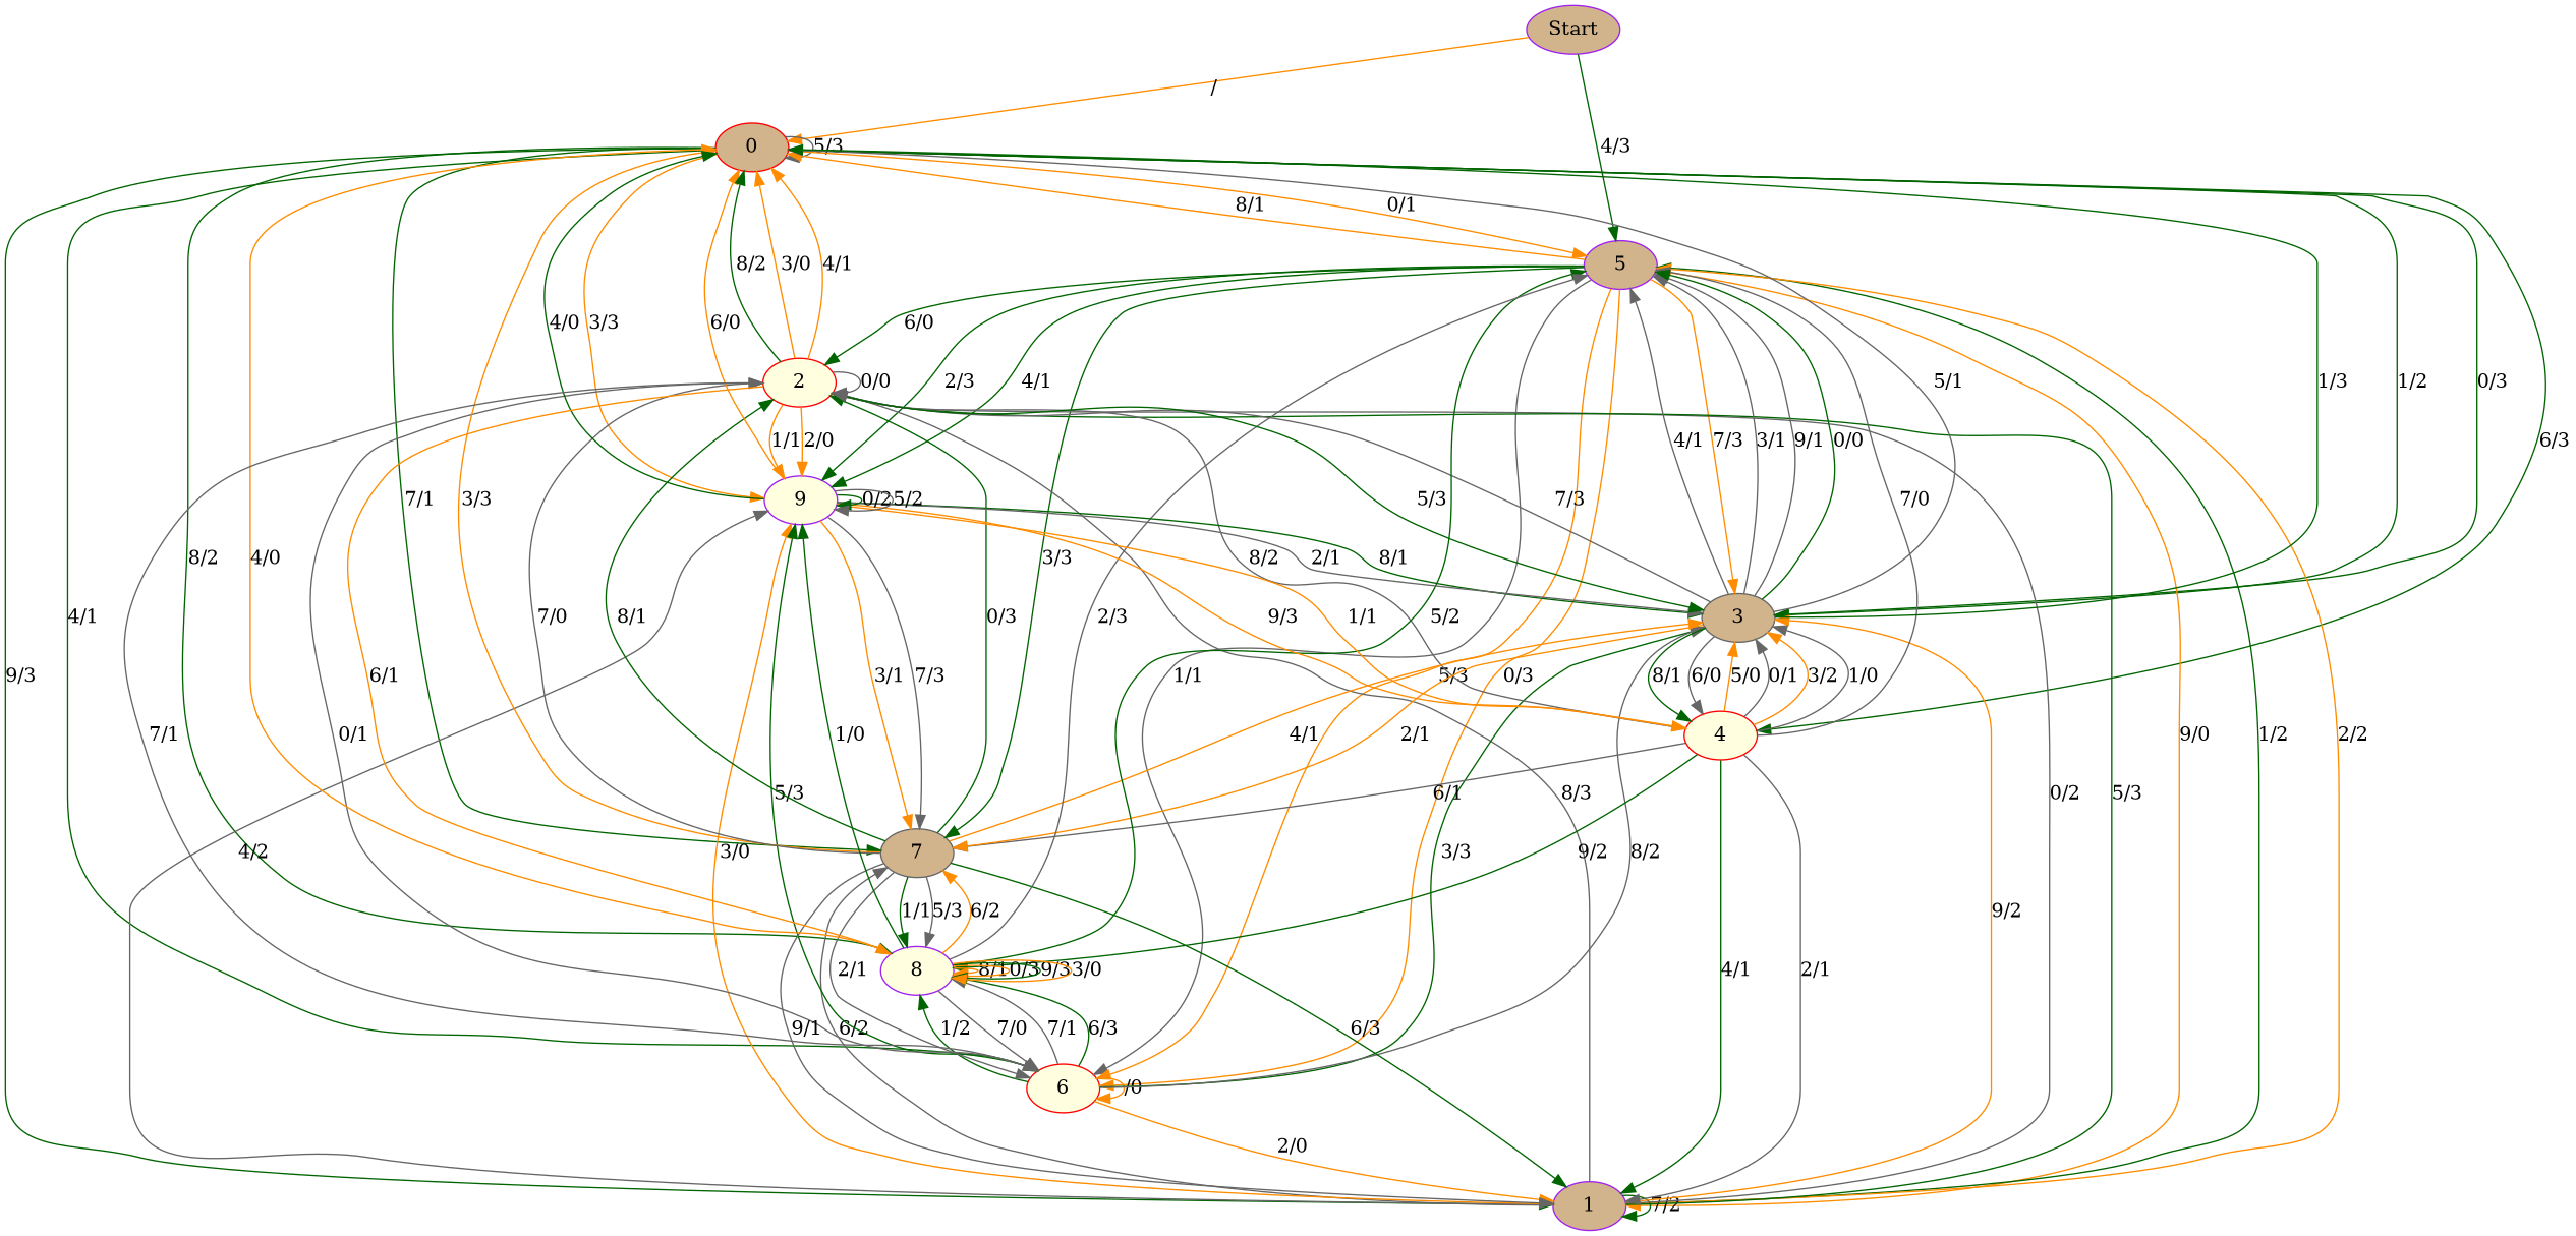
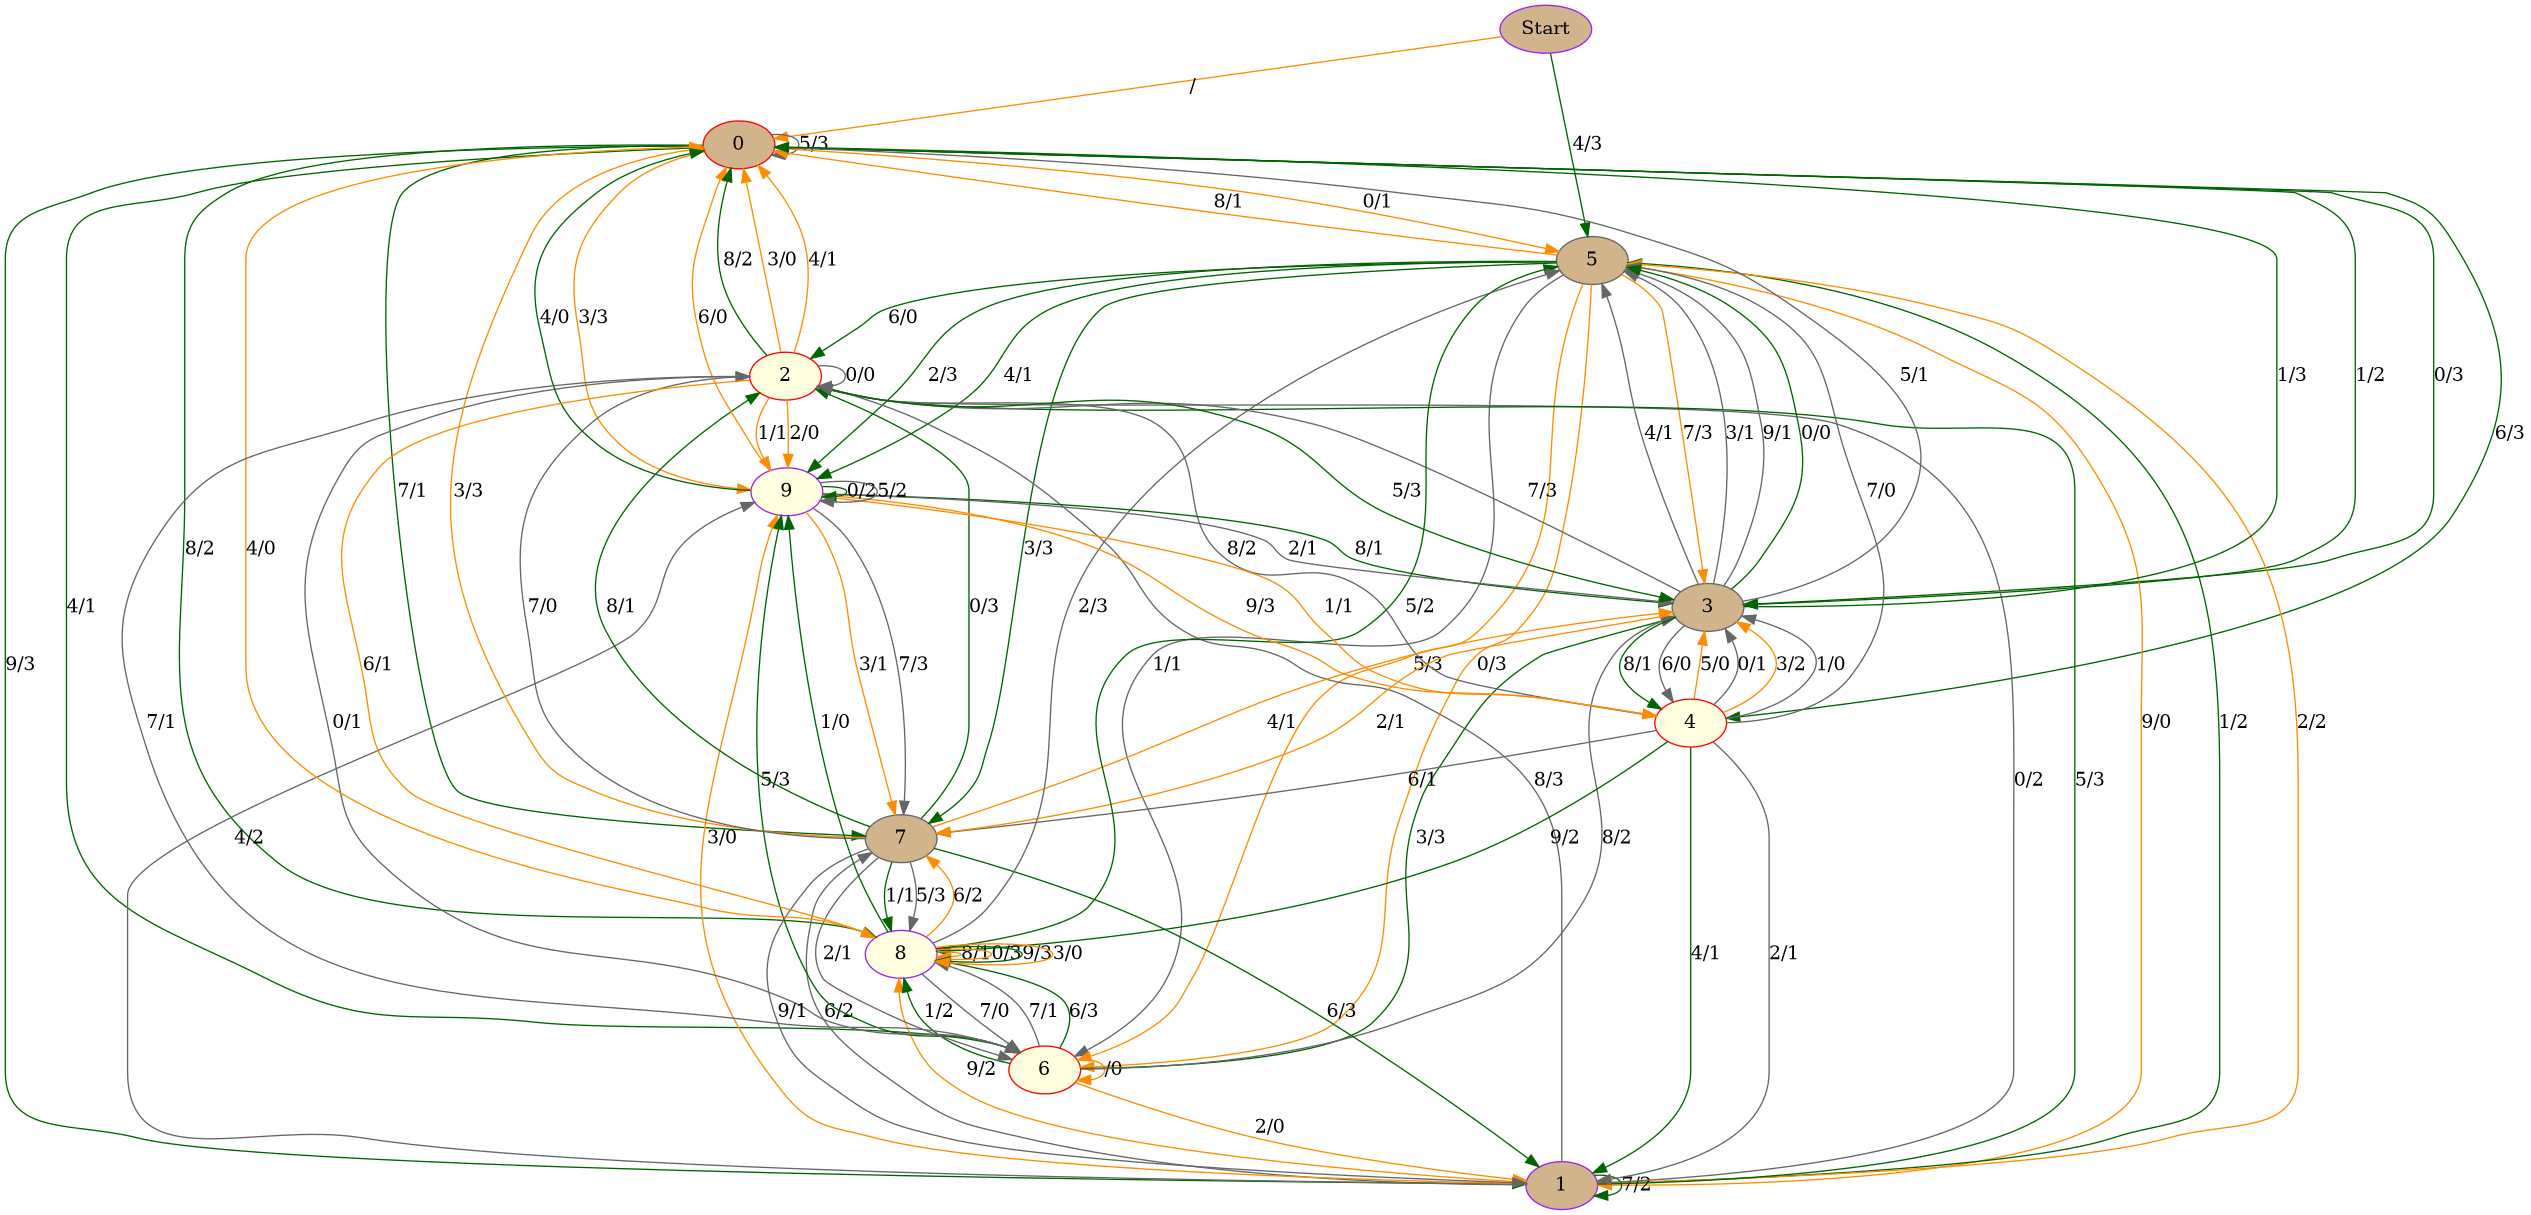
  digraph {
    node [color=purple fillcolor=tan style=filled]
    edge [color=darkgreen]
    Start
    0 [color=red]
-   5
+   5 [color=gray40]
    1
    6 [color=red fillcolor=lightyellow]
    4 [color=red fillcolor=lightyellow]
    7 [color=gray40]
    3 [color=gray40]
    8 [fillcolor=lightyellow]
    9 [fillcolor=lightyellow]
    2 [color=red fillcolor=lightyellow]
    Start -> 0 [color=darkorange label="/"]
    Start -> 5 [label="4/3"]
    0 -> 0 [color=gray40 label="5/3"]
    0 -> 5 [color=darkorange label="0/1"]
    0 -> 1 [label="9/3"]
    0 -> 6 [label="4/1"]
    0 -> 4 [label="6/3"]
    0 -> 7 [label="7/1"]
    0 -> 3 [label="1/2"]
    0 -> 3 [label="0/3"]
    0 -> 8 [label="8/2"]
    0 -> 9 [color=darkorange label="3/3"]
    5 -> 0 [color=darkorange label="8/1"]
    5 -> 1 [color=darkorange label="9/0"]
    5 -> 6 [color=gray40 label="1/1"]
    5 -> 6 [color=darkorange label="5/3"]
    5 -> 6 [color=darkorange label="0/3"]
    5 -> 7 [label="3/3"]
    5 -> 3 [color=darkorange label="7/3"]
    5 -> 9 [label="2/3"]
    5 -> 9 [label="4/1"]
    5 -> 2 [label="6/0"]
    1 -> 5 [label="1/2"]
    1 -> 5 [color=darkorange label="2/2"]
    1 -> 1 [label="7/2"]
    1 -> 7 [color=gray40 label="6/2"]
-   1 -> 3 [color=darkorange label="9/2"]
+   1 -> 8 [color=darkorange label="9/2"]
    1 -> 9 [color=gray40 label="4/2"]
    1 -> 9 [color=darkorange label="3/0"]
    1 -> 2 [color=gray40 label="8/3"]
    1 -> 2 [color=gray40 label="0/2"]
    1 -> 2 [label="5/3"]
    6 -> 1 [color=darkorange label="2/0"]
    6 -> 6 [color=darkorange label="/0"]
    6 -> 3 [label="3/3"]
    6 -> 3 [color=gray40 label="8/2"]
    6 -> 8 [color=gray40 label="7/1"]
    6 -> 8 [label="6/3"]
    6 -> 8 [label="1/2"]
    6 -> 9 [label="5/3"]
    6 -> 2 [color=gray40 label="0/1"]
    4 -> 5 [color=gray40 label="7/0"]
    4 -> 1 [color=gray40 label="2/1"]
    4 -> 1 [label="4/1"]
    4 -> 7 [color=gray40 label="6/1"]
    4 -> 3 [color=darkorange label="5/0"]
    4 -> 3 [color=gray40 label="0/1"]
    4 -> 3 [color=darkorange label="3/2"]
    4 -> 3 [color=gray40 label="1/0"]
    4 -> 8 [label="9/2"]
    4 -> 2 [color=gray40 label="8/2"]
    7 -> 0 [color=darkorange label="3/3"]
    7 -> 1 [color=gray40 label="9/1"]
    7 -> 1 [label="6/3"]
    7 -> 6 [color=gray40 label="2/1"]
    7 -> 3 [color=darkorange label="4/1"]
    7 -> 8 [label="1/1"]
    7 -> 8 [color=gray40 label="5/3"]
    7 -> 2 [label="0/3"]
    7 -> 2 [color=gray40 label="7/0"]
    7 -> 2 [label="8/1"]
    3 -> 0 [color=gray40 label="5/1"]
    3 -> 0 [label="1/3"]
    3 -> 5 [color=gray40 label="3/1"]
    3 -> 5 [color=gray40 label="9/1"]
    3 -> 5 [label="0/0"]
    3 -> 5 [color=gray40 label="4/1"]
    3 -> 4 [color=gray40 label="6/0"]
    3 -> 4 [label="8/1"]
    3 -> 7 [color=darkorange label="2/1"]
    3 -> 2 [color=gray40 label="7/3"]
    8 -> 0 [color=darkorange label="4/0"]
    8 -> 5 [label="5/2"]
    8 -> 5 [color=gray40 label="2/3"]
    8 -> 6 [color=gray40 label="7/0"]
    8 -> 7 [color=darkorange label="6/2"]
    8 -> 8 [color=darkorange label="8/1"]
    8 -> 8 [color=darkorange label="0/3"]
    8 -> 8 [label="9/3"]
    8 -> 8 [color=darkorange label="3/0"]
    8 -> 9 [label="1/0"]
    9 -> 0 [color=darkorange label="6/0"]
    9 -> 0 [label="4/0"]
    9 -> 4 [color=darkorange label="9/3"]
    9 -> 4 [color=darkorange label="1/1"]
    9 -> 7 [color=darkorange label="3/1"]
    9 -> 7 [color=gray40 label="7/3"]
    9 -> 3 [label="8/1"]
    9 -> 3 [color=gray40 label="2/1"]
    9 -> 9 [label="0/2"]
    9 -> 9 [color=gray40 label="5/2"]
    2 -> 0 [color=darkorange label="3/0"]
    2 -> 0 [color=darkorange label="4/1"]
    2 -> 0 [label="8/2"]
    2 -> 6 [color=gray40 label="7/1"]
    2 -> 3 [label="5/3"]
    2 -> 8 [color=darkorange label="6/1"]
    2 -> 9 [color=darkorange label="1/1"]
    2 -> 9 [color=darkorange label="2/0"]
    2 -> 2 [color=gray40 label="0/0"]
  }
